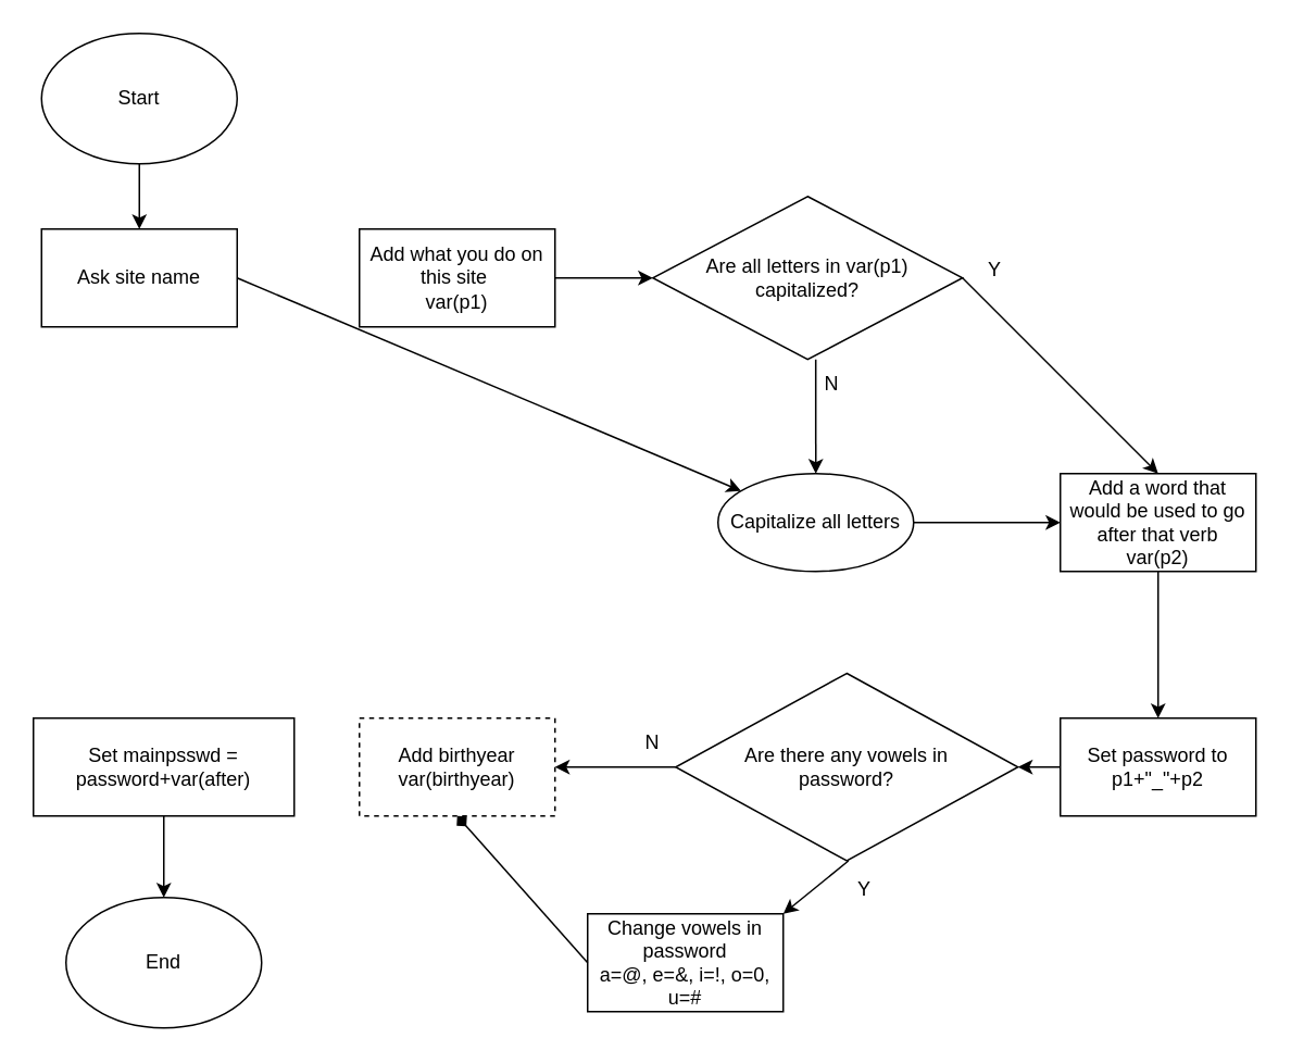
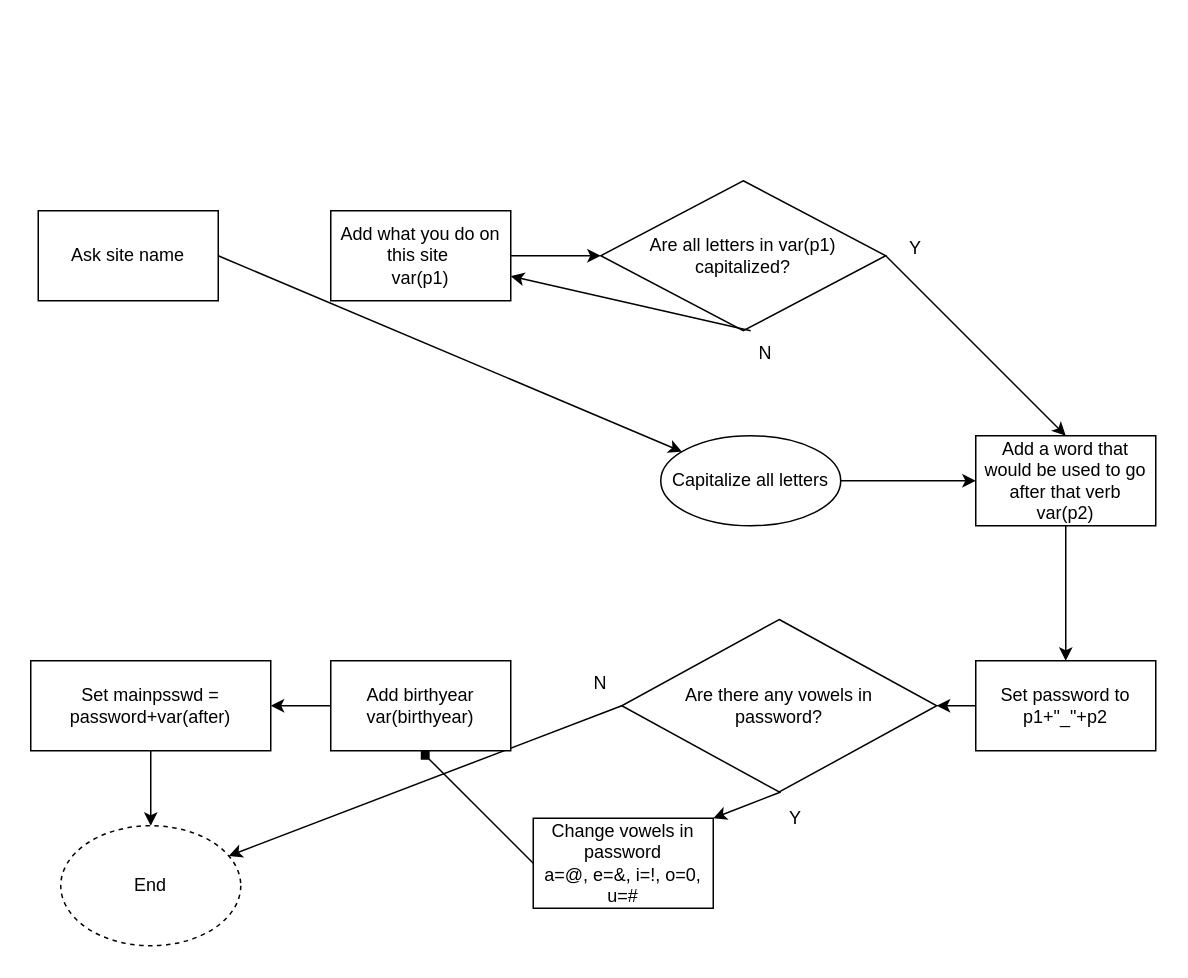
  <mxCell id="0" />
  <mxCell id="1" parent="0" />
- <mxCell id="2" value="Start" style="ellipse;whiteSpace=wrap;html=1;" vertex="1" parent="1"><mxGeometry x="25" y="20" width="120" height="80" as="geometry" /></mxCell>
  <mxCell id="3" value="" style="endArrow=classic;html=1;rounded=0;exitX=1;exitY=0.5;exitDx=0;exitDy=0;" edge="1" parent="1" source="14" target="5"><mxGeometry width="50" height="50" relative="1" as="geometry"><mxPoint x="160" y="170" as="sourcePoint" /><mxPoint x="240" y="170" as="targetPoint" /></mxGeometry></mxCell>
  <mxCell id="4" value="Add&amp;nbsp;what you do on this site&amp;nbsp;&lt;br&gt;var(p1)" style="rounded=0;whiteSpace=wrap;html=1;" vertex="1" parent="1"><mxGeometry x="220" y="140" width="120" height="60" as="geometry" /></mxCell>
  <mxCell id="5" value="Capitalize all letters" style="ellipse;whiteSpace=wrap;html=1;" vertex="1" parent="1"><mxGeometry x="440" y="290" width="120" height="60" as="geometry" /></mxCell>
  <mxCell id="6" value="" style="endArrow=classic;html=1;rounded=0;exitX=1;exitY=0.5;exitDx=0;exitDy=0;entryX=0;entryY=0.5;entryDx=0;entryDy=0;" edge="1" parent="1" source="5" target="19"><mxGeometry width="50" height="50" relative="1" as="geometry"><mxPoint x="550" y="260" as="sourcePoint" /><mxPoint x="620" y="260" as="targetPoint" /></mxGeometry></mxCell>
  <mxCell id="7" value="Set password to&lt;br&gt;p1+&quot;_&quot;+p2" style="rounded=0;whiteSpace=wrap;html=1;" vertex="1" parent="1"><mxGeometry x="650" y="440" width="120" height="60" as="geometry" /></mxCell>
- <mxCell id="8" value="Change vowels in password&lt;br&gt;a=@, e=&amp;amp;, i=!, o=0, u=#" style="rounded=0;whiteSpace=wrap;html=1;" vertex="1" parent="1"><mxGeometry x="360" y="560" width="120" height="60" as="geometry" /></mxCell>
- <mxCell id="9" value="" style="endArrow=classic;html=1;rounded=0;exitX=0;exitY=0.5;exitDx=0;exitDy=0;" edge="1" parent="1" source="25" target="10"><mxGeometry width="50" height="50" relative="1" as="geometry"><mxPoint x="435" y="470" as="sourcePoint" /><mxPoint x="355" y="470" as="targetPoint" /></mxGeometry></mxCell>
- <mxCell id="10" value="Add birthyear&lt;br&gt;var(birthyear)" style="rounded=0;whiteSpace=wrap;html=1;dashed=1;" vertex="1" parent="1"><mxGeometry x="220" y="440" width="120" height="60" as="geometry" /></mxCell>
+ <mxCell id="8" value="Change vowels in password&lt;br&gt;a=@, e=&amp;amp;, i=!, o=0, u=#" style="rounded=0;whiteSpace=wrap;html=1;" vertex="1" parent="1"><mxGeometry x="355" y="545" width="120" height="60" as="geometry" /></mxCell>
+ <mxCell id="9" value="" style="endArrow=classic;html=1;rounded=0;exitX=0;exitY=0.5;exitDx=0;exitDy=0;" edge="1" parent="1" source="25" target="16"><mxGeometry width="50" height="50" relative="1" as="geometry"><mxPoint x="435" y="470" as="sourcePoint" /><mxPoint x="355" y="470" as="targetPoint" /></mxGeometry></mxCell>
+ <mxCell id="10" value="Add birthyear&lt;br&gt;var(birthyear)" style="rounded=0;whiteSpace=wrap;html=1;" vertex="1" parent="1"><mxGeometry x="220" y="440" width="120" height="60" as="geometry" /></mxCell>
+ <mxCell id="11" value="" style="endArrow=classic;html=1;rounded=0;exitX=0;exitY=0.5;exitDx=0;exitDy=0;" edge="1" parent="1" source="10" target="12"><mxGeometry width="50" height="50" relative="1" as="geometry"><mxPoint x="210" y="470" as="sourcePoint" /><mxPoint x="175" y="470" as="targetPoint" /></mxGeometry></mxCell>
  <mxCell id="12" value="Set mainpsswd = password+var(after)" style="rounded=0;whiteSpace=wrap;html=1;" vertex="1" parent="1"><mxGeometry x="20" y="440" width="160" height="60" as="geometry" /></mxCell>
- <mxCell id="13" value="" style="endArrow=classic;html=1;rounded=0;exitX=0.5;exitY=1;exitDx=0;exitDy=0;" edge="1" parent="1" source="2" target="14"><mxGeometry width="50" height="50" relative="1" as="geometry"><mxPoint x="85" y="100" as="sourcePoint" /><mxPoint x="85" y="140" as="targetPoint" /></mxGeometry></mxCell>
  <mxCell id="14" value="Ask site name" style="rounded=0;whiteSpace=wrap;html=1;" vertex="1" parent="1"><mxGeometry x="25" y="140" width="120" height="60" as="geometry" /></mxCell>
  <mxCell id="15" value="" style="endArrow=classic;html=1;rounded=0;exitX=0.5;exitY=1;exitDx=0;exitDy=0;entryX=0.5;entryY=0;entryDx=0;entryDy=0;" edge="1" parent="1" source="12" target="16"><mxGeometry width="50" height="50" relative="1" as="geometry"><mxPoint x="100" y="510" as="sourcePoint" /><mxPoint x="110" y="550" as="targetPoint" /></mxGeometry></mxCell>
- <mxCell id="16" value="End" style="ellipse;whiteSpace=wrap;html=1;" vertex="1" parent="1"><mxGeometry x="40" y="550" width="120" height="80" as="geometry" /></mxCell>
+ <mxCell id="16" value="End" style="ellipse;whiteSpace=wrap;html=1;dashed=1;" vertex="1" parent="1"><mxGeometry x="40" y="550" width="120" height="80" as="geometry" /></mxCell>
  <mxCell id="17" value="Are all letters in var(p1) capitalized?" style="rhombus;whiteSpace=wrap;html=1;" vertex="1" parent="1"><mxGeometry x="400" y="120" width="190" height="100" as="geometry" /></mxCell>
  <mxCell id="18" value="" style="endArrow=classic;html=1;rounded=0;entryX=0;entryY=0.5;entryDx=0;entryDy=0;" edge="1" parent="1" target="17"><mxGeometry width="50" height="50" relative="1" as="geometry"><mxPoint x="340" y="170" as="sourcePoint" /><mxPoint x="390" y="120" as="targetPoint" /></mxGeometry></mxCell>
  <mxCell id="19" value="Add a word that would be used to go after that verb&lt;br&gt;var(p2)" style="rounded=0;whiteSpace=wrap;html=1;" vertex="1" parent="1"><mxGeometry x="650" y="290" width="120" height="60" as="geometry" /></mxCell>
  <mxCell id="20" value="" style="endArrow=classic;html=1;rounded=0;entryX=0.5;entryY=0;entryDx=0;entryDy=0;" edge="1" parent="1" target="7"><mxGeometry width="50" height="50" relative="1" as="geometry"><mxPoint x="710" y="350" as="sourcePoint" /><mxPoint x="760" y="300" as="targetPoint" /></mxGeometry></mxCell>
- <mxCell id="21" value="" style="endArrow=classic;html=1;rounded=0;exitX=0.526;exitY=1;exitDx=0;exitDy=0;exitPerimeter=0;entryX=0.5;entryY=0;entryDx=0;entryDy=0;" edge="1" parent="1" source="17" target="5"><mxGeometry width="50" height="50" relative="1" as="geometry"><mxPoint x="490" y="220" as="sourcePoint" /><mxPoint x="540" y="170" as="targetPoint" /></mxGeometry></mxCell>
+ <mxCell id="21" value="" style="endArrow=classic;html=1;rounded=0;exitX=0.526;exitY=1;exitDx=0;exitDy=0;exitPerimeter=0;" edge="1" parent="1" source="17" target="4"><mxGeometry width="50" height="50" relative="1" as="geometry"><mxPoint x="490" y="220" as="sourcePoint" /><mxPoint x="540" y="170" as="targetPoint" /></mxGeometry></mxCell>
  <mxCell id="22" value="" style="endArrow=classic;html=1;rounded=0;entryX=0.5;entryY=0;entryDx=0;entryDy=0;" edge="1" parent="1" target="19"><mxGeometry width="50" height="50" relative="1" as="geometry"><mxPoint x="590" y="170" as="sourcePoint" /><mxPoint x="660" y="280" as="targetPoint" /></mxGeometry></mxCell>
  <mxCell id="23" value="Y" style="text;strokeColor=none;align=center;fillColor=none;html=1;verticalAlign=middle;whiteSpace=wrap;rounded=0;" vertex="1" parent="1"><mxGeometry x="580" y="150" width="60" height="30" as="geometry" /></mxCell>
  <mxCell id="24" value="N" style="text;strokeColor=none;align=center;fillColor=none;html=1;verticalAlign=middle;whiteSpace=wrap;rounded=0;" vertex="1" parent="1"><mxGeometry x="480" y="220" width="60" height="30" as="geometry" /></mxCell>
  <mxCell id="25" value="Are there any vowels in &lt;br&gt;password?" style="rhombus;whiteSpace=wrap;html=1;" vertex="1" parent="1"><mxGeometry x="414" y="412.5" width="210" height="115" as="geometry" /></mxCell>
  <mxCell id="26" value="" style="endArrow=classic;html=1;rounded=0;entryX=1;entryY=0.5;entryDx=0;entryDy=0;" edge="1" parent="1" target="25"><mxGeometry width="50" height="50" relative="1" as="geometry"><mxPoint x="650" y="470" as="sourcePoint" /><mxPoint x="700" y="420" as="targetPoint" /></mxGeometry></mxCell>
  <mxCell id="27" value="N" style="text;strokeColor=none;align=center;fillColor=none;html=1;verticalAlign=middle;whiteSpace=wrap;rounded=0;" vertex="1" parent="1"><mxGeometry x="370" y="440" width="60" height="30" as="geometry" /></mxCell>
  <mxCell id="28" value="" style="endArrow=classic;html=1;rounded=0;entryX=1;entryY=0;entryDx=0;entryDy=0;" edge="1" parent="1" target="8"><mxGeometry width="50" height="50" relative="1" as="geometry"><mxPoint x="520" y="527.5" as="sourcePoint" /><mxPoint x="570" y="477.5" as="targetPoint" /></mxGeometry></mxCell>
  <mxCell id="29" value="" style="endArrow=diamond;html=1;rounded=0;entryX=0.5;entryY=1;entryDx=0;entryDy=0;exitX=0;exitY=0.5;exitDx=0;exitDy=0;" edge="1" parent="1" source="8" target="10"><mxGeometry width="50" height="50" relative="1" as="geometry"><mxPoint x="340" y="600" as="sourcePoint" /><mxPoint x="390" y="550" as="targetPoint" /></mxGeometry></mxCell>
  <mxCell id="30" value="Y" style="text;strokeColor=none;align=center;fillColor=none;html=1;verticalAlign=middle;whiteSpace=wrap;rounded=0;" vertex="1" parent="1"><mxGeometry x="500" y="530" width="60" height="30" as="geometry" /></mxCell>
